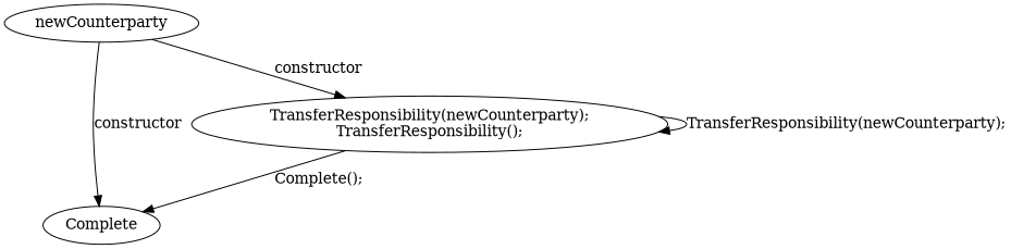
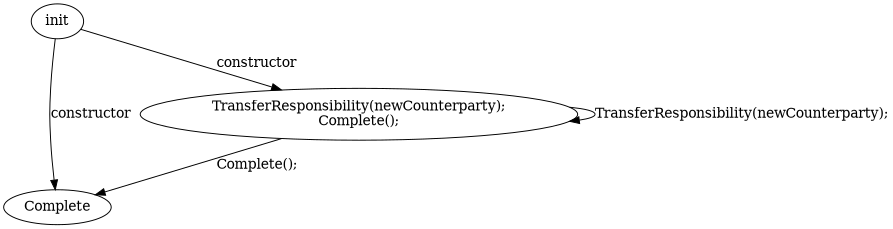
  digraph {
-   n1 [label=newCounterparty]
+   n1 [label=init]
    n2 [label=Complete]
-   n3 [label="TransferResponsibility(newCounterparty);\nTransferResponsibility();\n"]
+   n3 [label="TransferResponsibility(newCounterparty);\nComplete();\n"]
    n1 -> n2 [label=constructor]
    n1 -> n3 [label=constructor]
    n3 -> n2 [label="Complete();"]
    n3 -> n3 [label="TransferResponsibility(newCounterparty);"]
  }
